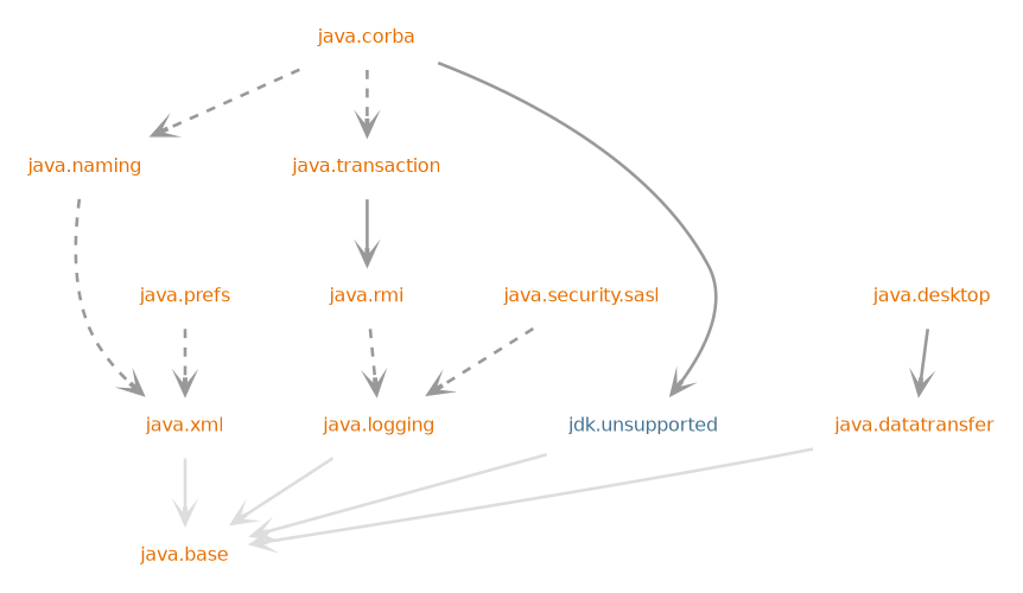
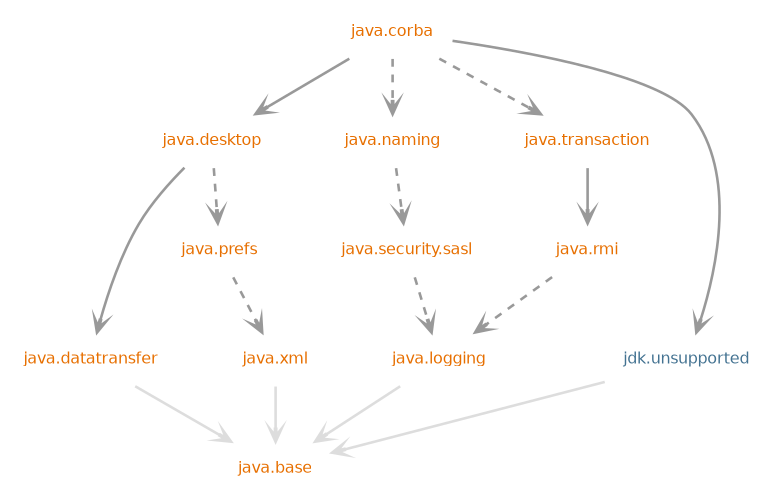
  digraph {
    nodesep=.5
    pencolor=transparent
    ranksep=0.600000
    node [fontcolor="#e76f00" fontname=DejaVuSans fontsize=12 group=java margin=".2,.2" shape=plaintext]
    edge [arrowhead=open arrowsize=1 color="#999999" penwidth=2 weight=10]
    "java.logging"
    "java.xml"
    "java.desktop"
    "java.corba"
    "java.base"
    "java.datatransfer"
    "java.naming"
    "java.prefs"
    "java.rmi"
    "java.security.sasl"
    "java.transaction"
    "jdk.unsupported" [fontcolor="#437291" group=jdk]
    subgraph sub_1 {
      rank=same
      "java.logging"
      "java.xml"
    }
    subgraph sub_2 {
      rank=same
      "java.desktop"
    }
    subgraph sub_3 {
      rank=same
      "java.corba"
    }
    subgraph sub_4 {
      "java.logging"
      "java.xml"
      "java.desktop"
      "java.corba"
      "java.base"
      "java.datatransfer"
      "java.naming"
      "java.prefs"
      "java.rmi"
      "java.security.sasl"
      "java.transaction"
    }
    subgraph sub_5 {
      "jdk.unsupported"
    }
    "java.logging" -> "java.base" [color="#dddddd"]
    "java.xml" -> "java.base" [color="#dddddd" weight=10000]
    "java.desktop" -> "java.datatransfer"
+   "java.desktop" -> "java.prefs" [style=dashed]
+   "java.corba" -> "java.desktop"
    "java.corba" -> "java.naming" [style=dashed]
    "java.corba" -> "java.transaction" [style=dashed]
    "java.corba" -> "jdk.unsupported" [style=solid weight=""]
    "java.datatransfer" -> "java.base" [color="#dddddd"]
-   "java.naming" -> "java.xml" [style=dashed]
+   "java.naming" -> "java.security.sasl" [style=dashed]
    "java.prefs" -> "java.xml" [style=dashed]
    "java.rmi" -> "java.logging" [style=dashed]
    "java.security.sasl" -> "java.logging" [style=dashed]
    "java.transaction" -> "java.rmi"
    "jdk.unsupported" -> "java.base" [color="#dddddd" weight=""]
  }
